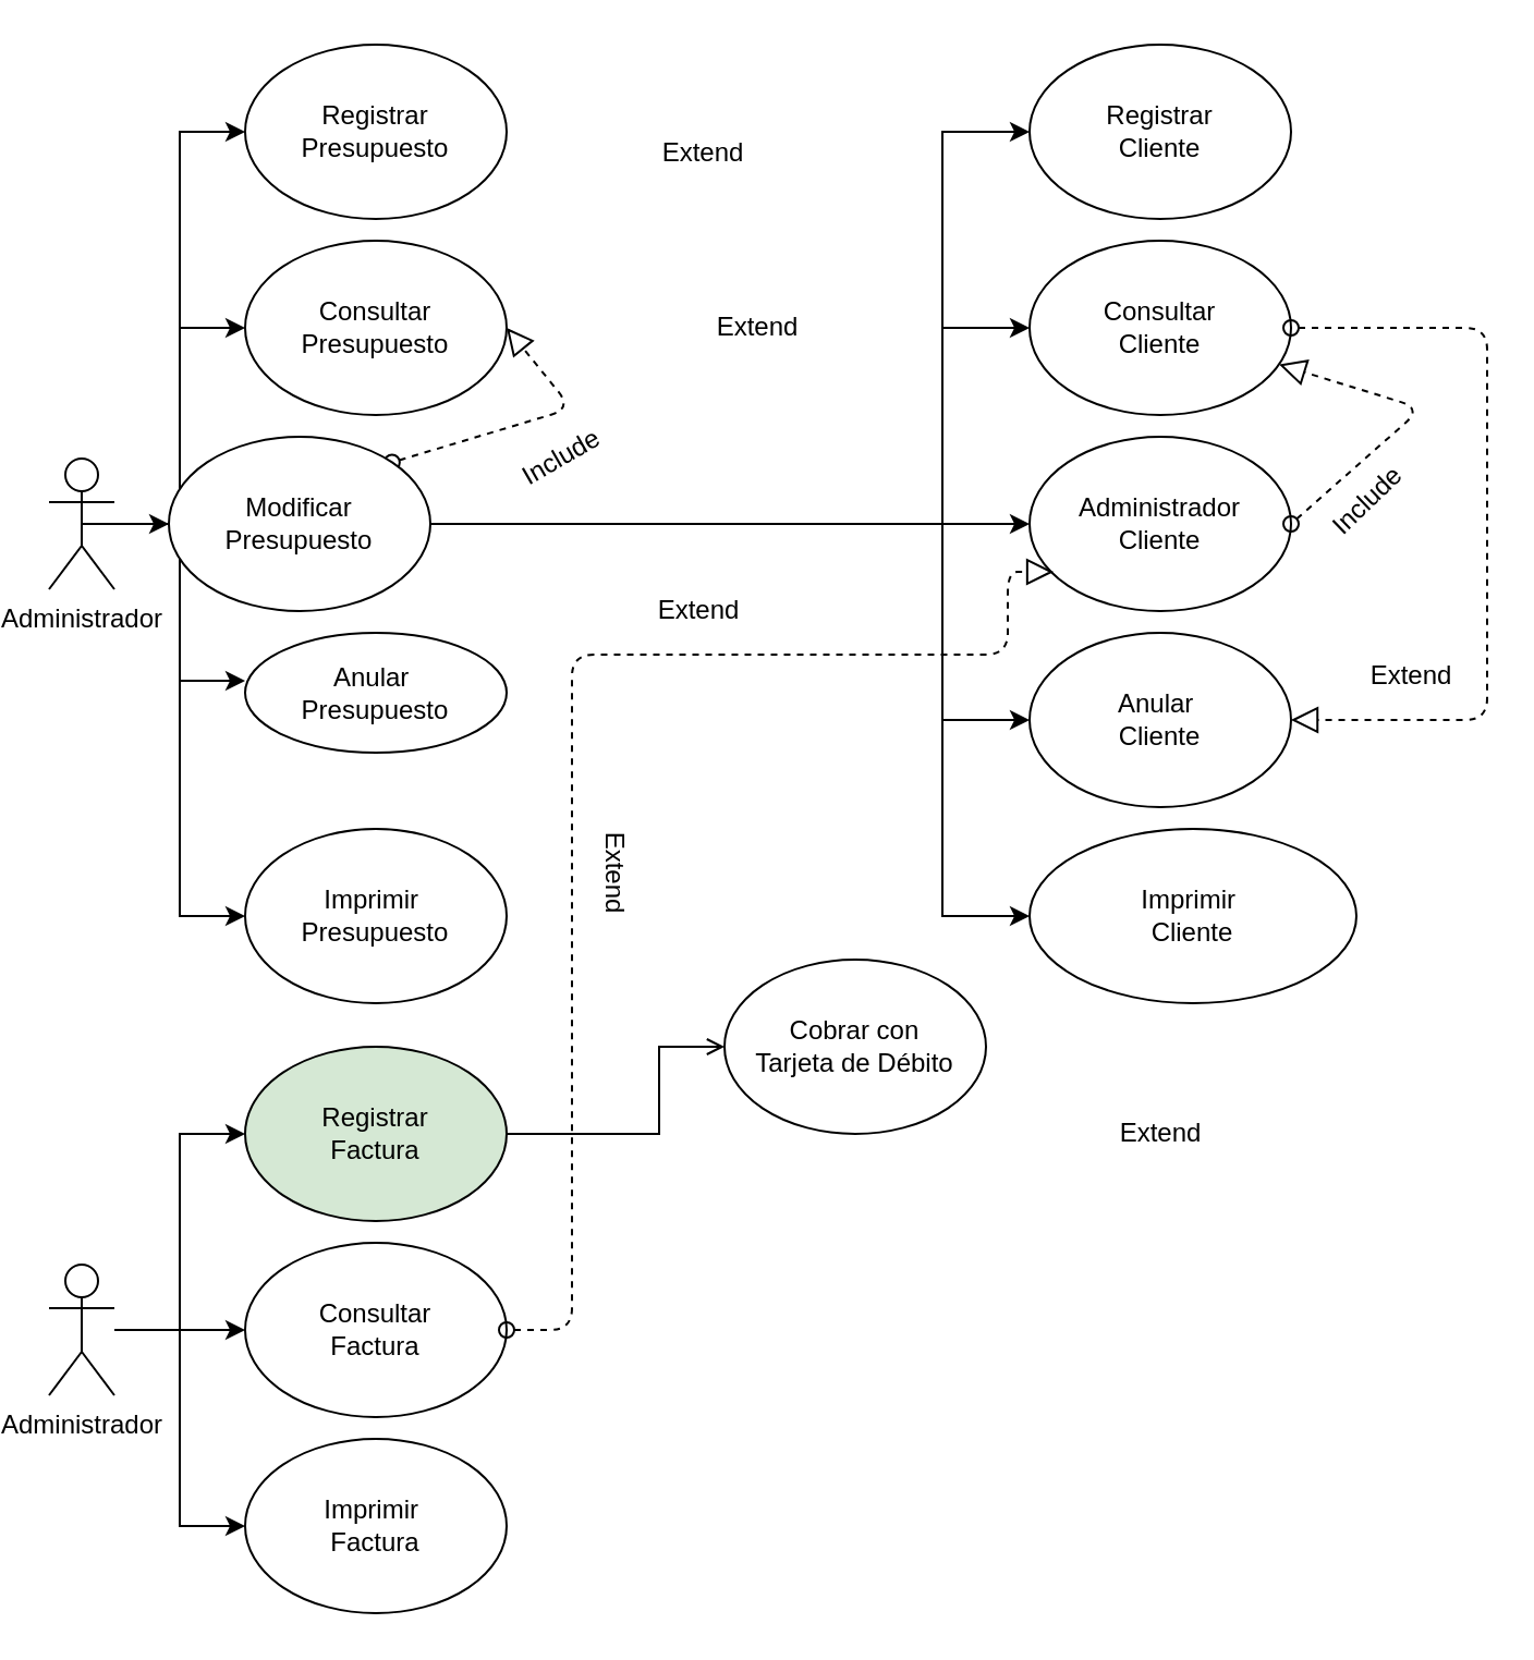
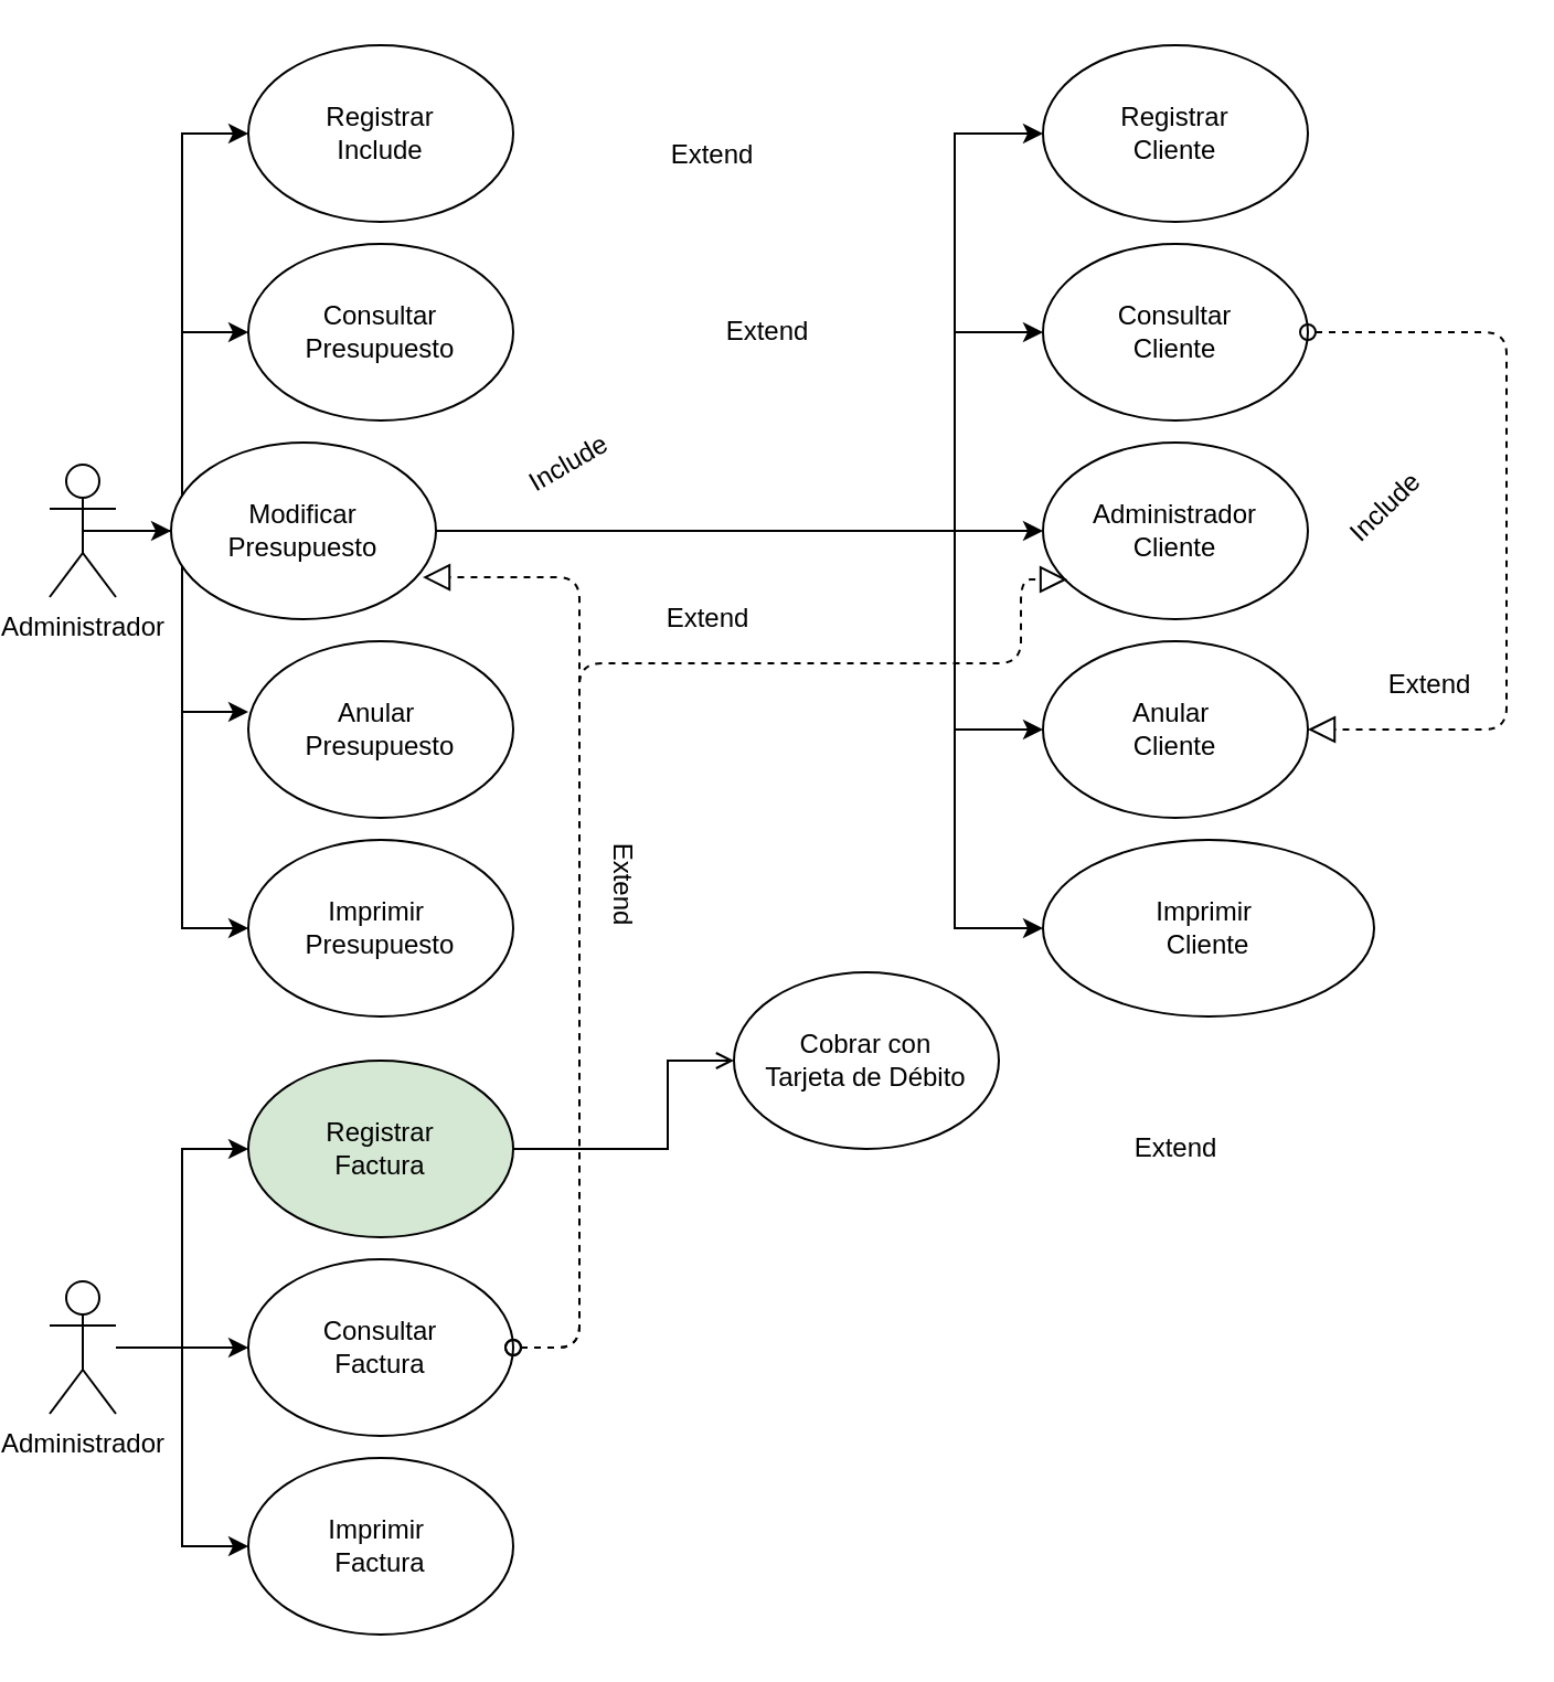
  <mxCell id="0" />
  <mxCell id="1" parent="0" />
- <mxCell id="2" value="Registrar&lt;br&gt;Presupuesto" style="ellipse;whiteSpace=wrap;html=1;" vertex="1" parent="1"><mxGeometry x="110" y="20" width="120" height="80" as="geometry" /></mxCell>
+ <mxCell id="2" value="Registrar&lt;br&gt;Include" style="ellipse;whiteSpace=wrap;html=1;" vertex="1" parent="1"><mxGeometry x="110" y="20" width="120" height="80" as="geometry" /></mxCell>
  <mxCell id="3" value="Consultar &lt;br&gt;Presupuesto" style="ellipse;whiteSpace=wrap;html=1;" vertex="1" parent="1"><mxGeometry x="110" y="110" width="120" height="80" as="geometry" /></mxCell>
  <mxCell id="4" value="Imprimir&amp;nbsp;&lt;br&gt;Presupuesto" style="ellipse;whiteSpace=wrap;html=1;" vertex="1" parent="1"><mxGeometry x="110" y="380" width="120" height="80" as="geometry" /></mxCell>
- <mxCell id="5" value="Anular&amp;nbsp;&lt;br&gt;Presupuesto" style="ellipse;whiteSpace=wrap;html=1;" vertex="1" parent="1"><mxGeometry x="110" y="290" width="120" height="55" as="geometry" /></mxCell>
+ <mxCell id="5" value="Anular&amp;nbsp;&lt;br&gt;Presupuesto" style="ellipse;whiteSpace=wrap;html=1;" vertex="1" parent="1"><mxGeometry x="110" y="290" width="120" height="80" as="geometry" /></mxCell>
  <mxCell id="6" value="Registrar&lt;br&gt;Cliente" style="ellipse;whiteSpace=wrap;html=1;" vertex="1" parent="1"><mxGeometry x="470" y="20" width="120" height="80" as="geometry" /></mxCell>
  <mxCell id="7" value="Consultar &lt;br&gt;Cliente" style="ellipse;whiteSpace=wrap;html=1;" vertex="1" parent="1"><mxGeometry x="470" y="110" width="120" height="80" as="geometry" /></mxCell>
  <mxCell id="8" value="Imprimir&amp;nbsp;&lt;br&gt;Cliente" style="ellipse;whiteSpace=wrap;html=1;" vertex="1" parent="1"><mxGeometry x="470" y="380" width="150" height="80" as="geometry" /></mxCell>
  <mxCell id="9" value="Administrador&lt;br&gt;Cliente" style="ellipse;whiteSpace=wrap;html=1;" vertex="1" parent="1"><mxGeometry x="470" y="200" width="120" height="80" as="geometry" /></mxCell>
  <mxCell id="10" value="Anular&amp;nbsp;&lt;br&gt;Cliente" style="ellipse;whiteSpace=wrap;html=1;" vertex="1" parent="1"><mxGeometry x="470" y="290" width="120" height="80" as="geometry" /></mxCell>
  <mxCell id="11" value="" style="edgeStyle=orthogonalEdgeStyle;rounded=0;orthogonalLoop=1;jettySize=auto;html=1;exitX=1;exitY=0.5;exitDx=0;exitDy=0;endArrow=open;" edge="1" parent="1" source="14" target="12"><mxGeometry relative="1" as="geometry"><mxPoint x="230" y="580" as="sourcePoint" /><Array as="points"><mxPoint x="300" y="520" /><mxPoint x="300" y="480" /></Array></mxGeometry></mxCell>
  <mxCell id="12" value="Cobrar&amp;nbsp;con&lt;br&gt;Tarjeta de Débito" style="ellipse;whiteSpace=wrap;html=1;" vertex="1" parent="1"><mxGeometry x="330" y="440" width="120" height="80" as="geometry" /></mxCell>
  <mxCell id="13" value="Consultar &lt;br&gt;Factura" style="ellipse;whiteSpace=wrap;html=1;" vertex="1" parent="1"><mxGeometry x="110" y="570" width="120" height="80" as="geometry" /></mxCell>
  <mxCell id="14" value="Registrar&lt;br&gt;Factura" style="ellipse;whiteSpace=wrap;html=1;fillColor=#d5e8d4;" vertex="1" parent="1"><mxGeometry x="110" y="480" width="120" height="80" as="geometry" /></mxCell>
  <mxCell id="15" value="Imprimir&amp;nbsp;&lt;br&gt;Factura" style="ellipse;whiteSpace=wrap;html=1;" vertex="1" parent="1"><mxGeometry x="110" y="660" width="120" height="80" as="geometry" /></mxCell>
  <mxCell id="16" value="" style="edgeStyle=orthogonalEdgeStyle;rounded=0;orthogonalLoop=1;jettySize=auto;html=1;" edge="1" parent="1" source="21" target="44"><mxGeometry relative="1" as="geometry" /></mxCell>
  <mxCell id="17" value="" style="edgeStyle=orthogonalEdgeStyle;rounded=0;orthogonalLoop=1;jettySize=auto;html=1;entryX=0;entryY=0.5;entryDx=0;entryDy=0;" edge="1" parent="1" source="21" target="2"><mxGeometry relative="1" as="geometry"><mxPoint x="35" y="130" as="targetPoint" /></mxGeometry></mxCell>
  <mxCell id="18" value="" style="edgeStyle=orthogonalEdgeStyle;rounded=0;orthogonalLoop=1;jettySize=auto;html=1;entryX=0;entryY=0.4;entryDx=0;entryDy=0;entryPerimeter=0;" edge="1" parent="1" source="21" target="5"><mxGeometry relative="1" as="geometry"><mxPoint x="35" y="350" as="targetPoint" /></mxGeometry></mxCell>
  <mxCell id="19" value="" style="edgeStyle=orthogonalEdgeStyle;rounded=0;orthogonalLoop=1;jettySize=auto;html=1;entryX=0;entryY=0.5;entryDx=0;entryDy=0;" edge="1" parent="1" source="21" target="4"><mxGeometry relative="1" as="geometry"><mxPoint x="35" y="350" as="targetPoint" /></mxGeometry></mxCell>
  <mxCell id="20" value="" style="edgeStyle=orthogonalEdgeStyle;rounded=0;orthogonalLoop=1;jettySize=auto;html=1;entryX=0;entryY=0.5;entryDx=0;entryDy=0;" edge="1" parent="1" source="21" target="3"><mxGeometry relative="1" as="geometry"><mxPoint x="35" y="130" as="targetPoint" /></mxGeometry></mxCell>
  <mxCell id="21" value="Administrador" style="shape=umlActor;verticalLabelPosition=bottom;verticalAlign=top;html=1;outlineConnect=0;" vertex="1" parent="1"><mxGeometry x="20" y="210" width="30" height="60" as="geometry" /></mxCell>
  <mxCell id="22" value="" style="edgeStyle=orthogonalEdgeStyle;rounded=0;orthogonalLoop=1;jettySize=auto;html=1;entryX=0;entryY=0.5;entryDx=0;entryDy=0;exitX=0.5;exitY=0.5;exitDx=0;exitDy=0;exitPerimeter=0;" edge="1" parent="1" source="21" target="6"><mxGeometry relative="1" as="geometry"><mxPoint x="400" y="239.941" as="sourcePoint" /><mxPoint x="385" y="130" as="targetPoint" /><Array as="points"><mxPoint x="430" y="240" /><mxPoint x="430" y="60" /></Array></mxGeometry></mxCell>
  <mxCell id="23" value="" style="edgeStyle=orthogonalEdgeStyle;rounded=0;orthogonalLoop=1;jettySize=auto;html=1;entryX=0;entryY=0.5;entryDx=0;entryDy=0;exitX=0.5;exitY=0.5;exitDx=0;exitDy=0;exitPerimeter=0;" edge="1" parent="1" source="21" target="7"><mxGeometry relative="1" as="geometry"><mxPoint x="400" y="239.941" as="sourcePoint" /><mxPoint x="385" y="130" as="targetPoint" /><Array as="points"><mxPoint x="430" y="240" /><mxPoint x="430" y="150" /></Array></mxGeometry></mxCell>
  <mxCell id="24" value="" style="edgeStyle=orthogonalEdgeStyle;rounded=0;orthogonalLoop=1;jettySize=auto;html=1;exitX=0.5;exitY=0.5;exitDx=0;exitDy=0;exitPerimeter=0;" edge="1" parent="1" source="21" target="9"><mxGeometry relative="1" as="geometry"><mxPoint x="400" y="240" as="sourcePoint" /><mxPoint x="385" y="130" as="targetPoint" /></mxGeometry></mxCell>
  <mxCell id="25" value="" style="edgeStyle=orthogonalEdgeStyle;rounded=0;orthogonalLoop=1;jettySize=auto;html=1;entryX=0;entryY=0.5;entryDx=0;entryDy=0;exitX=0.5;exitY=0.5;exitDx=0;exitDy=0;exitPerimeter=0;" edge="1" parent="1" source="21" target="10"><mxGeometry relative="1" as="geometry"><mxPoint x="400" y="239.941" as="sourcePoint" /><mxPoint x="385" y="350" as="targetPoint" /><Array as="points"><mxPoint x="430" y="240" /><mxPoint x="430" y="330" /></Array></mxGeometry></mxCell>
  <mxCell id="26" value="" style="edgeStyle=orthogonalEdgeStyle;rounded=0;orthogonalLoop=1;jettySize=auto;html=1;entryX=0;entryY=0.5;entryDx=0;entryDy=0;" edge="1" parent="1" source="21" target="8"><mxGeometry relative="1" as="geometry"><mxPoint x="400" y="239.941" as="sourcePoint" /><mxPoint x="385" y="350" as="targetPoint" /><Array as="points"><mxPoint x="430" y="240" /><mxPoint x="430" y="420" /></Array></mxGeometry></mxCell>
  <mxCell id="27" value="" style="edgeStyle=orthogonalEdgeStyle;rounded=0;orthogonalLoop=1;jettySize=auto;html=1;entryX=0;entryY=0.5;entryDx=0;entryDy=0;" edge="1" parent="1" source="30" target="14"><mxGeometry relative="1" as="geometry"><mxPoint x="35" y="520" as="targetPoint" /></mxGeometry></mxCell>
  <mxCell id="28" value="" style="edgeStyle=orthogonalEdgeStyle;rounded=0;orthogonalLoop=1;jettySize=auto;html=1;entryX=0;entryY=0.5;entryDx=0;entryDy=0;" edge="1" parent="1" source="30" target="13"><mxGeometry relative="1" as="geometry"><mxPoint x="35" y="720" as="targetPoint" /></mxGeometry></mxCell>
  <mxCell id="29" value="" style="edgeStyle=orthogonalEdgeStyle;rounded=0;orthogonalLoop=1;jettySize=auto;html=1;entryX=0;entryY=0.5;entryDx=0;entryDy=0;" edge="1" parent="1" source="30" target="15"><mxGeometry relative="1" as="geometry"><mxPoint x="35" y="720" as="targetPoint" /></mxGeometry></mxCell>
  <mxCell id="30" value="Administrador" style="shape=umlActor;verticalLabelPosition=bottom;verticalAlign=top;html=1;outlineConnect=0;" vertex="1" parent="1"><mxGeometry x="20" y="580" width="30" height="60" as="geometry" /></mxCell>
+ <mxCell id="31" value="" style="startArrow=oval;startFill=0;startSize=7;endArrow=block;endFill=0;endSize=10;dashed=1;html=1;exitX=1;exitY=0.5;exitDx=0;exitDy=0;edgeStyle=orthogonalEdgeStyle;entryX=0.95;entryY=0.763;entryDx=0;entryDy=0;entryPerimeter=0;" edge="1" parent="1" source="13" target="44"><mxGeometry width="100" relative="1" as="geometry"><mxPoint x="244" y="640" as="sourcePoint" /><mxPoint x="310" y="220" as="targetPoint" /><Array as="points"><mxPoint x="260" y="610" /><mxPoint x="260" y="261" /></Array></mxGeometry></mxCell>
  <mxCell id="32" value="" style="startArrow=oval;startFill=0;startSize=7;endArrow=block;endFill=0;endSize=10;dashed=1;html=1;edgeStyle=orthogonalEdgeStyle;entryX=0.092;entryY=0.775;entryDx=0;entryDy=0;entryPerimeter=0;" edge="1" parent="1" target="9"><mxGeometry width="100" relative="1" as="geometry"><mxPoint x="230" y="610" as="sourcePoint" /><mxPoint x="240" y="250" as="targetPoint" /><Array as="points"><mxPoint x="260" y="610" /><mxPoint x="260" y="300" /><mxPoint x="460" y="300" /><mxPoint x="460" y="262" /></Array></mxGeometry></mxCell>
  <mxCell id="33" value="Extend" style="text;html=1;align=center;verticalAlign=middle;resizable=0;points=[];autosize=1;" vertex="1" parent="1"><mxGeometry x="295" y="60" width="50" height="20" as="geometry" /></mxCell>
- <mxCell id="34" value="" style="startArrow=oval;startFill=0;startSize=7;endArrow=block;endFill=0;endSize=10;dashed=1;html=1;exitX=1;exitY=0.5;exitDx=0;exitDy=0;" edge="1" parent="1" source="9" target="7"><mxGeometry width="100" relative="1" as="geometry"><mxPoint x="730" y="320" as="sourcePoint" /><mxPoint x="975.225" y="393.675" as="targetPoint" /><Array as="points"><mxPoint x="650" y="187" /></Array></mxGeometry></mxCell>
  <mxCell id="35" value="Include" style="text;html=1;align=center;verticalAlign=middle;resizable=0;points=[];autosize=1;rotation=-44;" vertex="1" parent="1"><mxGeometry x="600" y="220" width="50" height="20" as="geometry" /></mxCell>
  <mxCell id="36" value="Extend" style="text;html=1;align=center;verticalAlign=middle;resizable=0;points=[];autosize=1;" vertex="1" parent="1"><mxGeometry x="320" y="140" width="50" height="20" as="geometry" /></mxCell>
  <mxCell id="37" value="Extend" style="text;html=1;align=center;verticalAlign=middle;resizable=0;points=[];autosize=1;rotation=90;" vertex="1" parent="1"><mxGeometry x="255" y="390" width="50" height="20" as="geometry" /></mxCell>
  <mxCell id="38" value="Extend" style="text;html=1;align=center;verticalAlign=middle;resizable=0;points=[];autosize=1;" vertex="1" parent="1"><mxGeometry x="293" y="270" width="50" height="20" as="geometry" /></mxCell>
  <mxCell id="39" value="Extend" style="text;html=1;align=center;verticalAlign=middle;resizable=0;points=[];autosize=1;" vertex="1" parent="1"><mxGeometry x="505" y="510" width="50" height="20" as="geometry" /></mxCell>
  <mxCell id="40" value="" style="startArrow=oval;startFill=0;startSize=7;endArrow=block;endFill=0;endSize=10;dashed=1;html=1;edgeStyle=orthogonalEdgeStyle;entryX=1;entryY=0.5;entryDx=0;entryDy=0;" edge="1" parent="1" target="10"><mxGeometry width="100" relative="1" as="geometry"><mxPoint x="590" y="150" as="sourcePoint" /><mxPoint x="231.6" y="552.4" as="targetPoint" /><Array as="points"><mxPoint x="680" y="150" /><mxPoint x="680" y="330" /></Array></mxGeometry></mxCell>
  <mxCell id="41" value="Extend" style="text;html=1;align=center;verticalAlign=middle;resizable=0;points=[];autosize=1;" vertex="1" parent="1"><mxGeometry x="620" y="300" width="50" height="20" as="geometry" /></mxCell>
- <mxCell id="42" value="" style="startArrow=oval;startFill=0;startSize=7;endArrow=block;endFill=0;endSize=10;dashed=1;html=1;exitX=1;exitY=0;exitDx=0;exitDy=0;entryX=1;entryY=0.5;entryDx=0;entryDy=0;" edge="1" parent="1" source="44" target="3"><mxGeometry width="100" relative="1" as="geometry"><mxPoint x="283" y="240" as="sourcePoint" /><mxPoint x="277.594" y="166.592" as="targetPoint" /><Array as="points"><mxPoint x="260" y="187" /></Array></mxGeometry></mxCell>
  <mxCell id="43" value="Include" style="text;html=1;align=center;verticalAlign=middle;resizable=0;points=[];autosize=1;rotation=-30;" vertex="1" parent="1"><mxGeometry x="230" y="200" width="50" height="20" as="geometry" /></mxCell>
  <mxCell id="44" value="Modificar&lt;br&gt;Presupuesto" style="ellipse;whiteSpace=wrap;html=1;" vertex="1" parent="1"><mxGeometry x="75" y="200" width="120" height="80" as="geometry" /></mxCell>
